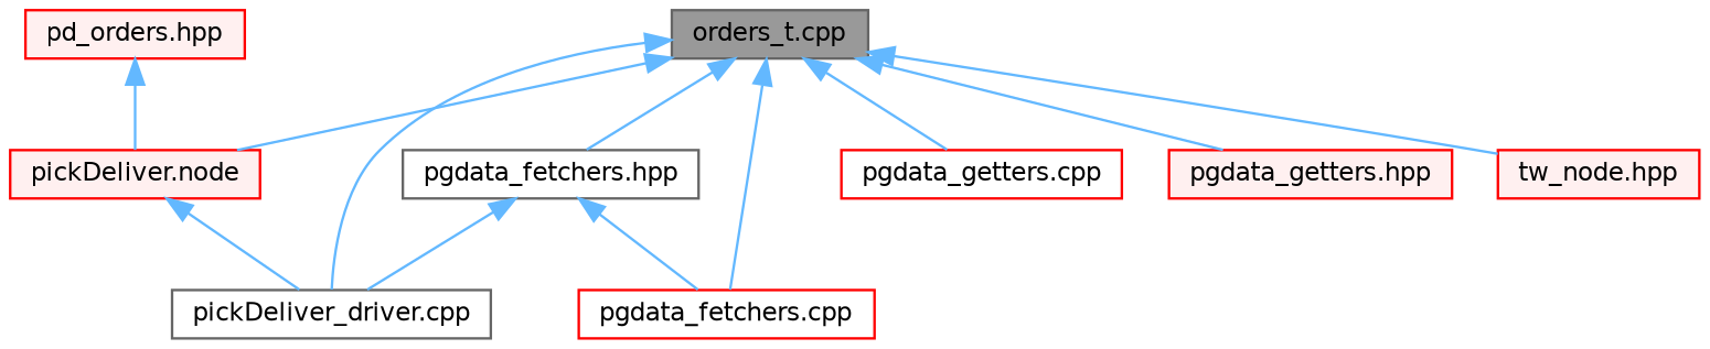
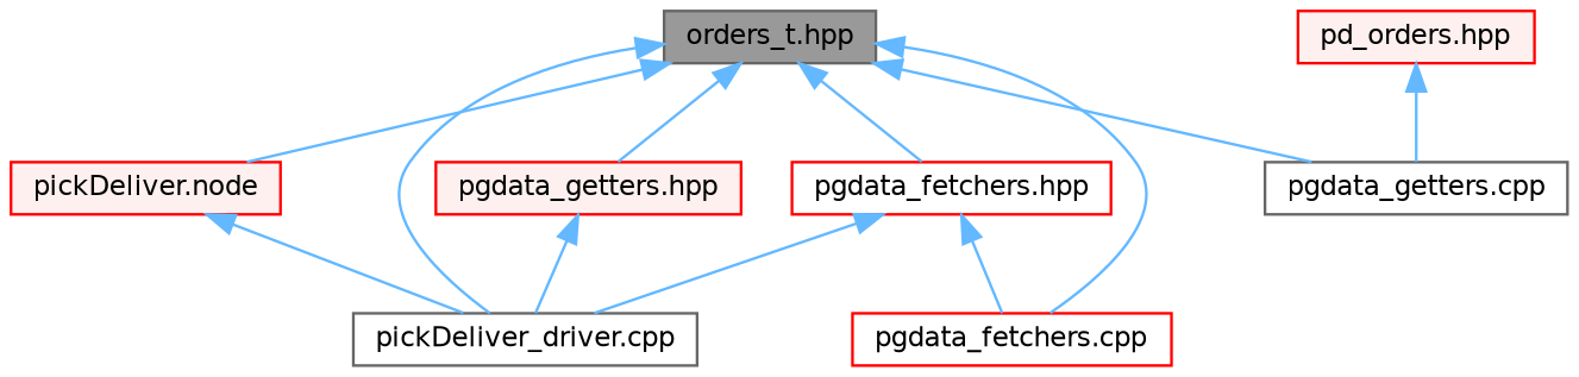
  digraph {
    node [color=red fillcolor="#FFF0F0" fontname=Helvetica fontsize=10 shape=box style=filled]
    edge [color=steelblue1 dir=back fontname=Helvetica fontsize=10 labelfontname=Helvetica labelfontsize=10 style=solid]
-   n1 [color=gray40 fillcolor=grey60 fontcolor=black height=0.2 label="orders_t.cpp" width=0.4]
+   n1 [color=gray40 fillcolor=grey60 fontcolor=black height=0.2 label="orders_t.hpp" width=0.4]
    n2 [height=0.2 label="pickDeliver.node" width=0.4]
    n3 [color=grey40 fillcolor=white height=0.2 label="pickDeliver_driver.cpp" width=0.4]
    n4 [fillcolor=white height=0.2 label="pgdata_fetchers.cpp" width=0.4]
-   n5 [color=grey40 fillcolor=white height=0.2 label="pgdata_fetchers.hpp" width=0.4]
-   n6 [fillcolor=white height=0.2 label="pgdata_getters.cpp" width=0.4]
+   n5 [fillcolor=white height=0.2 label="pgdata_fetchers.hpp" width=0.4]
+   n6 [color=grey40 fillcolor=white height=0.2 label="pgdata_getters.cpp" width=0.4]
    n7 [height=0.2 label="pgdata_getters.hpp" width=0.4]
-   n8 [height=0.2 label="tw_node.hpp" width=0.4]
    n9 [height=0.2 label="pd_orders.hpp" width=0.4]
    n1 -> n2
    n1 -> n3
    n1 -> n4
    n1 -> n5
    n1 -> n6
    n1 -> n7
-   n1 -> n8
    n2 -> n3
    n5 -> n3
    n5 -> n4
-   n9 -> n2
+   n7 -> n3
+   n9 -> n6
  }
